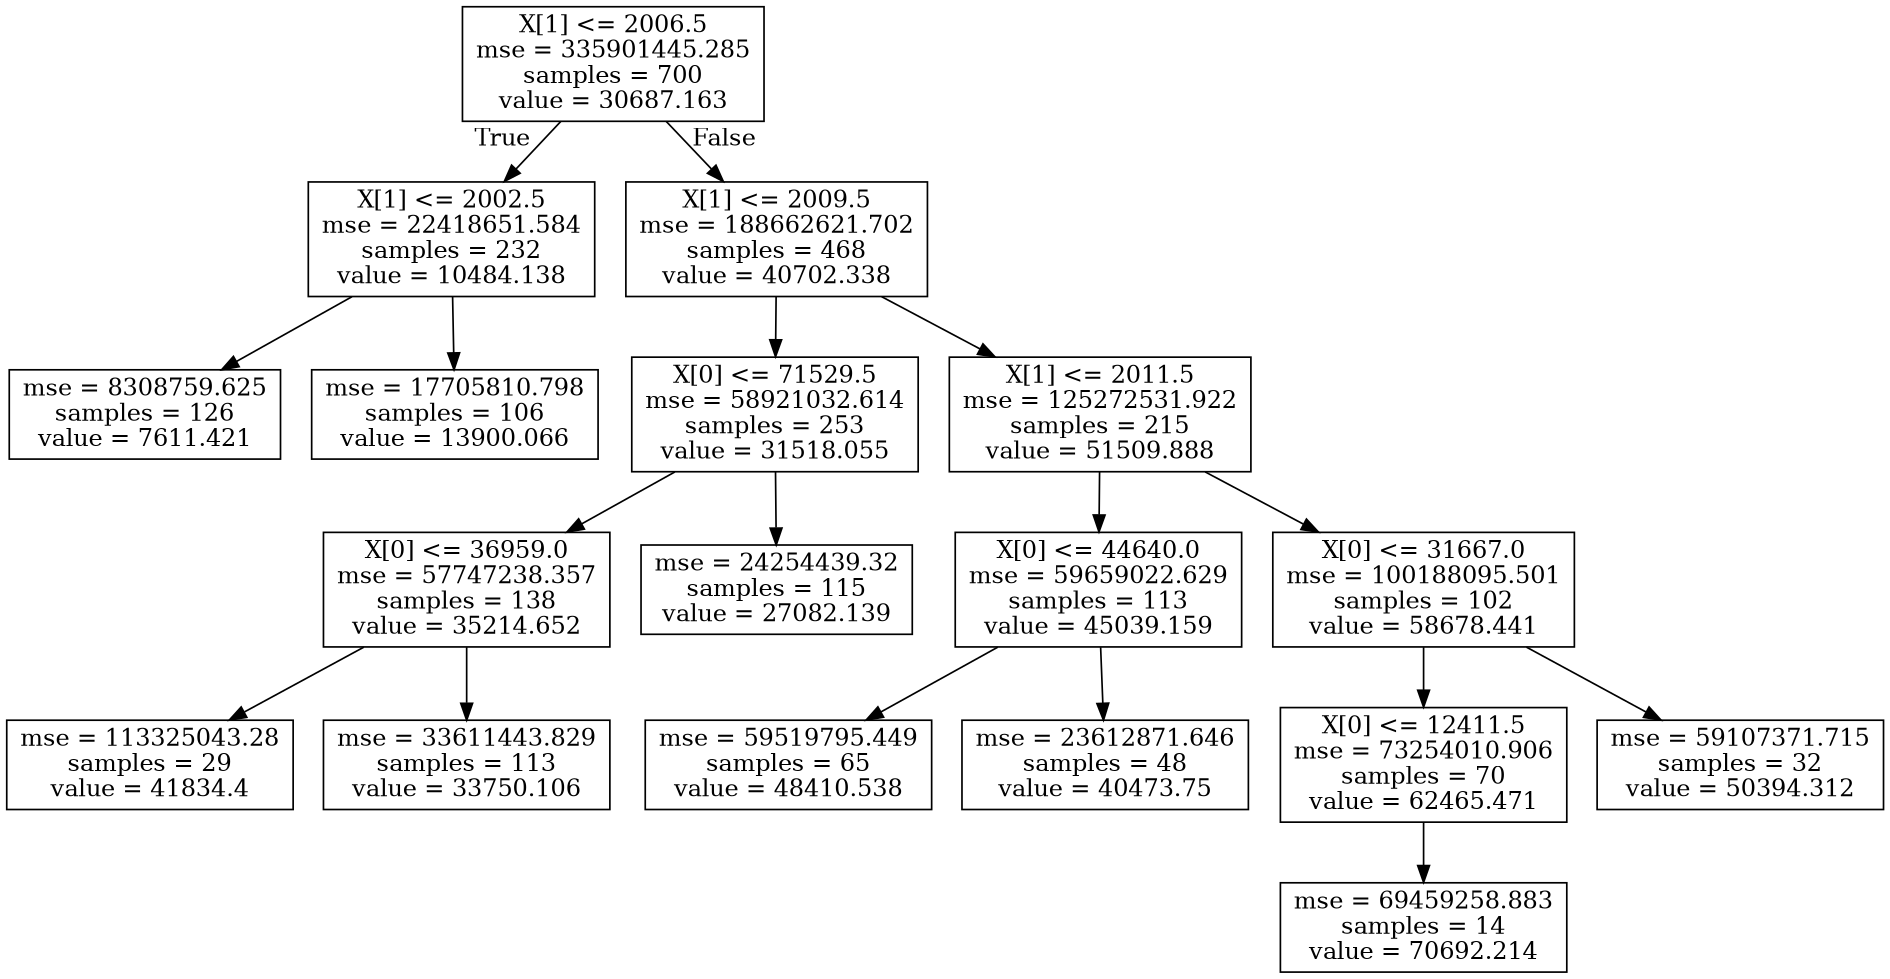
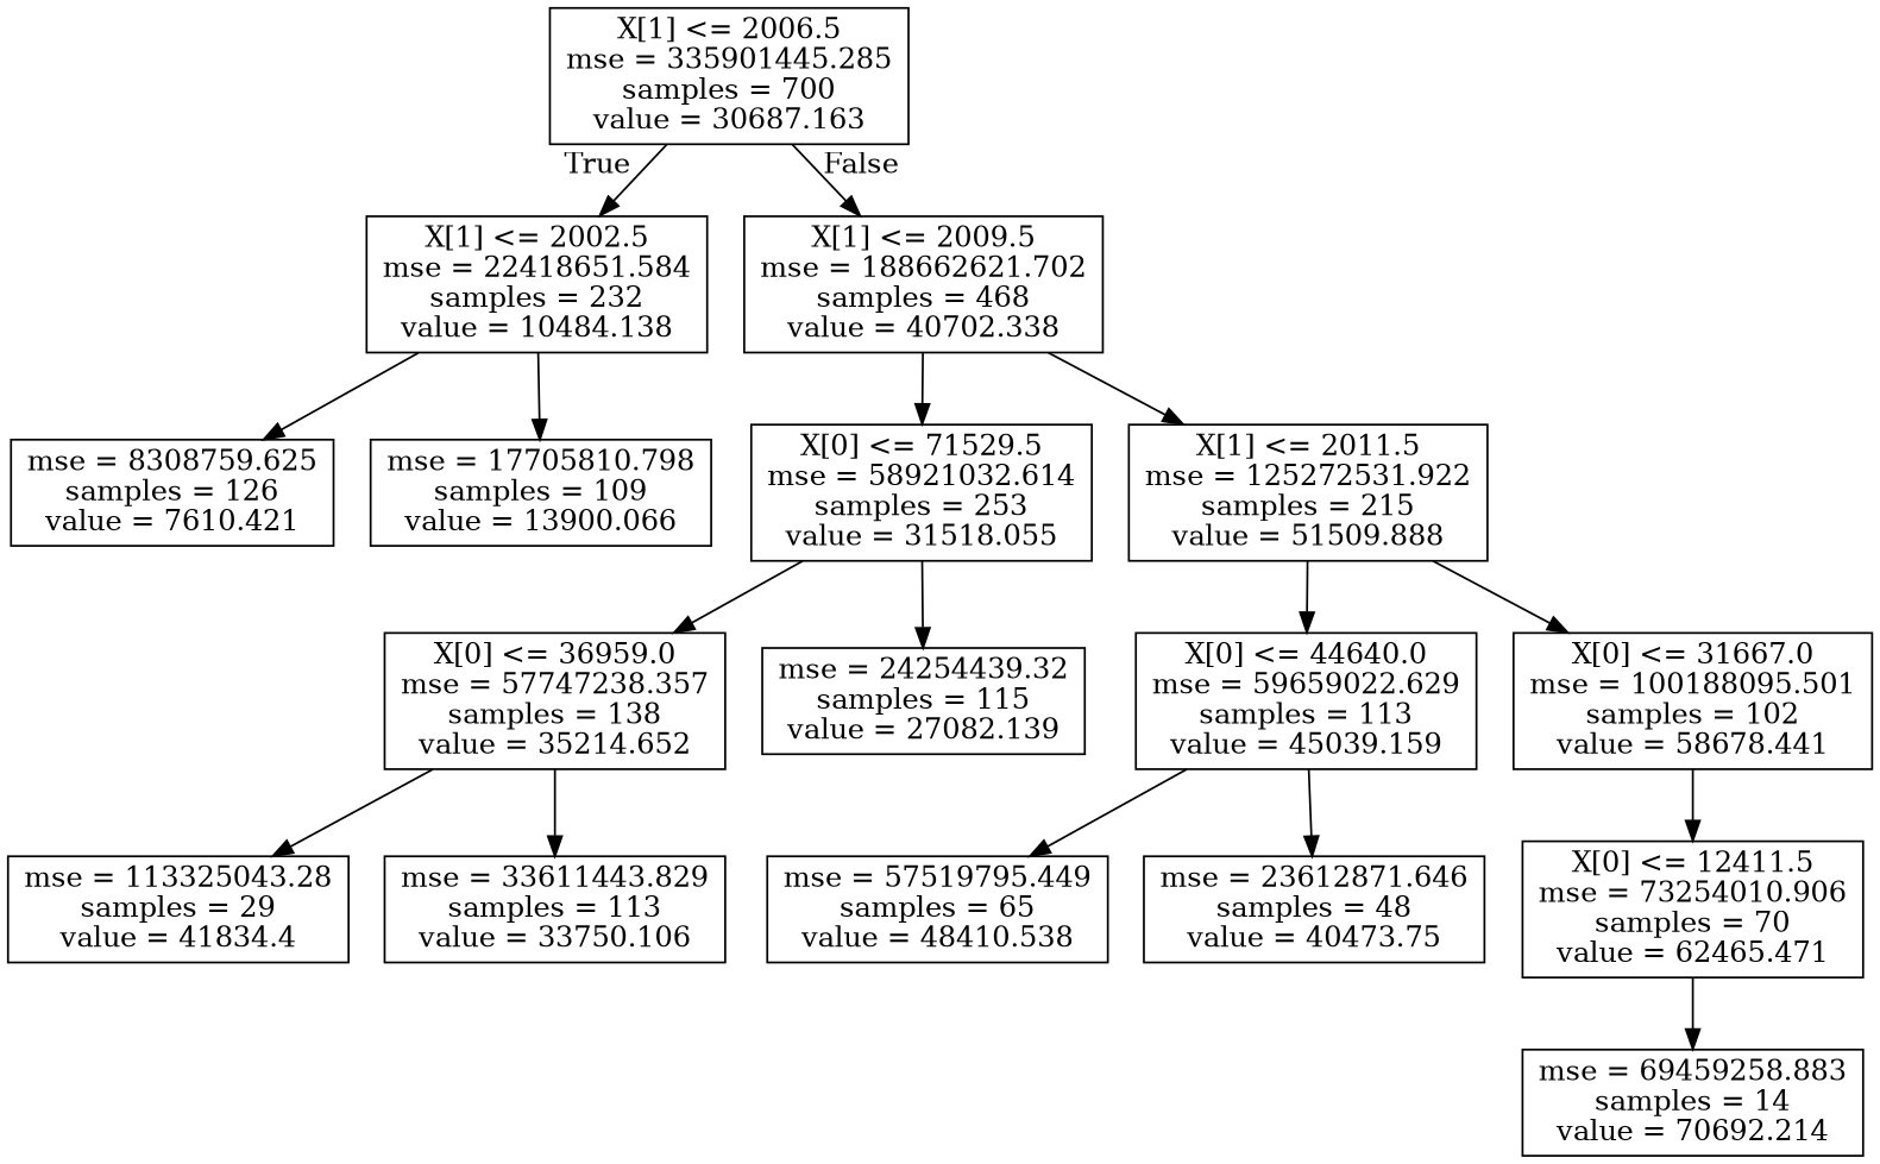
  digraph {
    node [shape=box]
    n1 [label="X[1] <= 2006.5\nmse = 335901445.285\nsamples = 700\nvalue = 30687.163"]
    n2 [label="X[1] <= 2002.5\nmse = 22418651.584\nsamples = 232\nvalue = 10484.138"]
    n3 [label="X[1] <= 2009.5\nmse = 188662621.702\nsamples = 468\nvalue = 40702.338"]
-   n4 [label="mse = 8308759.625\nsamples = 126\nvalue = 7611.421"]
-   n5 [label="mse = 17705810.798\nsamples = 106\nvalue = 13900.066"]
+   n4 [label="mse = 8308759.625\nsamples = 126\nvalue = 7610.421"]
+   n5 [label="mse = 17705810.798\nsamples = 109\nvalue = 13900.066"]
    n6 [label="X[0] <= 71529.5\nmse = 58921032.614\nsamples = 253\nvalue = 31518.055"]
    n7 [label="X[1] <= 2011.5\nmse = 125272531.922\nsamples = 215\nvalue = 51509.888"]
    n8 [label="X[0] <= 36959.0\nmse = 57747238.357\nsamples = 138\nvalue = 35214.652"]
    n9 [label="mse = 24254439.32\nsamples = 115\nvalue = 27082.139"]
    n10 [label="X[0] <= 44640.0\nmse = 59659022.629\nsamples = 113\nvalue = 45039.159"]
    n11 [label="X[0] <= 31667.0\nmse = 100188095.501\nsamples = 102\nvalue = 58678.441"]
    n12 [label="mse = 113325043.28\nsamples = 29\nvalue = 41834.4"]
    n13 [label="mse = 33611443.829\nsamples = 113\nvalue = 33750.106"]
-   n14 [label="mse = 59519795.449\nsamples = 65\nvalue = 48410.538"]
+   n14 [label="mse = 57519795.449\nsamples = 65\nvalue = 48410.538"]
    n15 [label="mse = 23612871.646\nsamples = 48\nvalue = 40473.75"]
    n16 [label="X[0] <= 12411.5\nmse = 73254010.906\nsamples = 70\nvalue = 62465.471"]
-   n17 [label="mse = 59107371.715\nsamples = 32\nvalue = 50394.312"]
    n18 [label="mse = 69459258.883\nsamples = 14\nvalue = 70692.214"]
    n1 -> n2 [headlabel=True labelangle=45 labeldistance=2.5]
    n1 -> n3 [headlabel=False labelangle=-45 labeldistance=2.5]
    n2 -> n4
    n2 -> n5
    n3 -> n6
    n3 -> n7
    n6 -> n8
    n6 -> n9
    n7 -> n10
    n7 -> n11
    n8 -> n12
    n8 -> n13
    n10 -> n14
    n10 -> n15
    n11 -> n16
-   n11 -> n17
    n16 -> n18
  }
